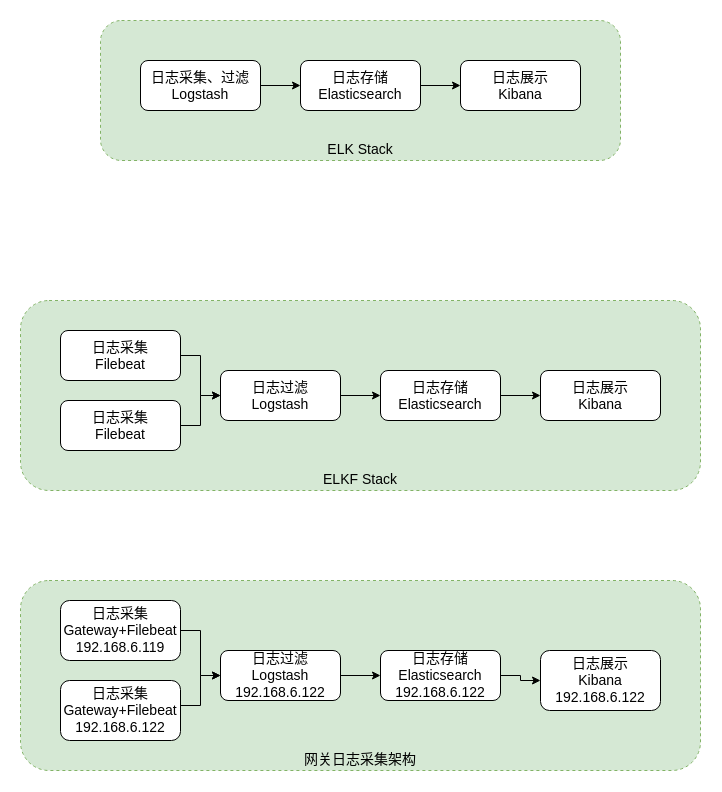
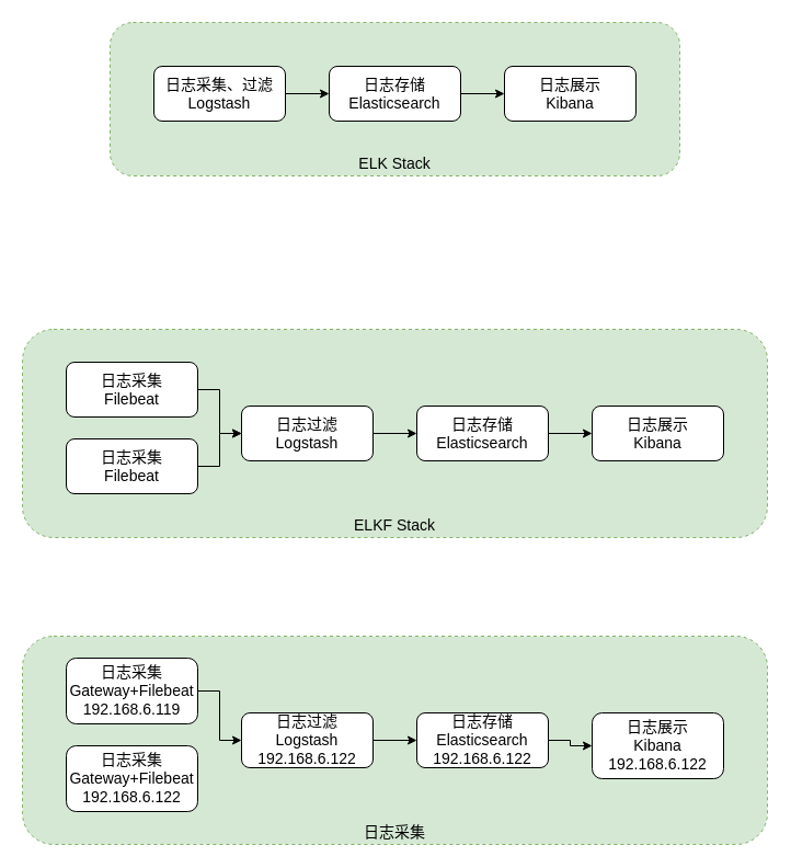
  <mxCell id="0" />
  <mxCell id="1" parent="0" />
  <mxCell id="2" value="ELK Stack" style="rounded=1;whiteSpace=wrap;html=1;fontSize=14;labelPosition=center;verticalLabelPosition=middle;align=center;verticalAlign=bottom;dashed=1;fillColor=#d5e8d4;strokeColor=#82b366;" parent="1" vertex="1"><mxGeometry x="100" y="20" width="520" height="140" as="geometry" /></mxCell>
  <mxCell id="3" style="edgeStyle=orthogonalEdgeStyle;rounded=0;orthogonalLoop=1;jettySize=auto;html=1;exitX=1;exitY=0.5;exitDx=0;exitDy=0;entryX=0;entryY=0.5;entryDx=0;entryDy=0;" parent="1" source="4" target="6" edge="1"><mxGeometry relative="1" as="geometry" /></mxCell>
  <mxCell id="4" value="日志采集、过滤&lt;br style=&quot;font-size: 14px;&quot;&gt;Logstash" style="rounded=1;whiteSpace=wrap;html=1;fontSize=14;" parent="1" vertex="1"><mxGeometry x="140" y="60" width="120" height="50" as="geometry" /></mxCell>
  <mxCell id="5" style="edgeStyle=orthogonalEdgeStyle;rounded=0;orthogonalLoop=1;jettySize=auto;html=1;exitX=1;exitY=0.5;exitDx=0;exitDy=0;" parent="1" source="6" target="7" edge="1"><mxGeometry relative="1" as="geometry" /></mxCell>
  <mxCell id="6" value="日志存储&lt;br style=&quot;font-size: 14px;&quot;&gt;Elasticsearch" style="rounded=1;whiteSpace=wrap;html=1;fontSize=14;" parent="1" vertex="1"><mxGeometry x="300" y="60" width="120" height="50" as="geometry" /></mxCell>
  <mxCell id="7" value="日志展示&lt;br style=&quot;font-size: 14px;&quot;&gt;Kibana" style="rounded=1;whiteSpace=wrap;html=1;fontSize=14;" parent="1" vertex="1"><mxGeometry x="460" y="60" width="120" height="50" as="geometry" /></mxCell>
  <mxCell id="8" value="ELKF Stack" style="rounded=1;whiteSpace=wrap;html=1;fontSize=14;labelPosition=center;verticalLabelPosition=middle;align=center;verticalAlign=bottom;dashed=1;fillColor=#d5e8d4;strokeColor=#82b366;" parent="1" vertex="1"><mxGeometry x="20" y="300" width="680" height="190" as="geometry" /></mxCell>
  <mxCell id="9" style="edgeStyle=orthogonalEdgeStyle;rounded=0;orthogonalLoop=1;jettySize=auto;html=1;exitX=1;exitY=0.5;exitDx=0;exitDy=0;entryX=0;entryY=0.5;entryDx=0;entryDy=0;" parent="1" source="10" target="12" edge="1"><mxGeometry relative="1" as="geometry" /></mxCell>
  <mxCell id="10" value="日志过滤&lt;br style=&quot;font-size: 14px&quot;&gt;Logstash" style="rounded=1;whiteSpace=wrap;html=1;fontSize=14;" parent="1" vertex="1"><mxGeometry x="220" y="370" width="120" height="50" as="geometry" /></mxCell>
  <mxCell id="11" style="edgeStyle=orthogonalEdgeStyle;rounded=0;orthogonalLoop=1;jettySize=auto;html=1;exitX=1;exitY=0.5;exitDx=0;exitDy=0;" parent="1" source="12" target="13" edge="1"><mxGeometry relative="1" as="geometry" /></mxCell>
  <mxCell id="12" value="日志存储&lt;br style=&quot;font-size: 14px;&quot;&gt;Elasticsearch" style="rounded=1;whiteSpace=wrap;html=1;fontSize=14;" parent="1" vertex="1"><mxGeometry x="380" y="370" width="120" height="50" as="geometry" /></mxCell>
  <mxCell id="13" value="日志展示&lt;br style=&quot;font-size: 14px;&quot;&gt;Kibana" style="rounded=1;whiteSpace=wrap;html=1;fontSize=14;" parent="1" vertex="1"><mxGeometry x="540" y="370" width="120" height="50" as="geometry" /></mxCell>
  <mxCell id="14" style="edgeStyle=orthogonalEdgeStyle;rounded=0;orthogonalLoop=1;jettySize=auto;html=1;exitX=1;exitY=0.5;exitDx=0;exitDy=0;entryX=0;entryY=0.5;entryDx=0;entryDy=0;fontSize=14;" parent="1" source="15" target="10" edge="1"><mxGeometry relative="1" as="geometry" /></mxCell>
  <mxCell id="15" value="日志采集&lt;br style=&quot;font-size: 14px&quot;&gt;Filebeat" style="rounded=1;whiteSpace=wrap;html=1;fontSize=14;" parent="1" vertex="1"><mxGeometry x="60" y="330" width="120" height="50" as="geometry" /></mxCell>
  <mxCell id="16" style="edgeStyle=orthogonalEdgeStyle;rounded=0;orthogonalLoop=1;jettySize=auto;html=1;exitX=1;exitY=0.5;exitDx=0;exitDy=0;fontSize=14;entryX=0;entryY=0.5;entryDx=0;entryDy=0;" parent="1" source="17" target="10" edge="1"><mxGeometry relative="1" as="geometry"><mxPoint x="220" y="390" as="targetPoint" /><Array as="points"><mxPoint x="200" y="425" /><mxPoint x="200" y="395" /></Array></mxGeometry></mxCell>
  <mxCell id="17" value="日志采集&lt;br&gt;Filebeat" style="rounded=1;whiteSpace=wrap;html=1;fontSize=14;" parent="1" vertex="1"><mxGeometry x="60" y="400" width="120" height="50" as="geometry" /></mxCell>
- <mxCell id="18" value="网关日志采集架构" style="rounded=1;whiteSpace=wrap;html=1;fontSize=14;labelPosition=center;verticalLabelPosition=middle;align=center;verticalAlign=bottom;dashed=1;fillColor=#d5e8d4;strokeColor=#82b366;" vertex="1" parent="1"><mxGeometry x="20" y="580" width="680" height="190" as="geometry" /></mxCell>
+ <mxCell id="18" value="日志采集" style="rounded=1;whiteSpace=wrap;html=1;fontSize=14;labelPosition=center;verticalLabelPosition=middle;align=center;verticalAlign=bottom;dashed=1;fillColor=#d5e8d4;strokeColor=#82b366;" vertex="1" parent="1"><mxGeometry x="20" y="580" width="680" height="190" as="geometry" /></mxCell>
  <mxCell id="19" style="edgeStyle=orthogonalEdgeStyle;rounded=0;orthogonalLoop=1;jettySize=auto;html=1;exitX=1;exitY=0.5;exitDx=0;exitDy=0;entryX=0;entryY=0.5;entryDx=0;entryDy=0;" edge="1" parent="1" source="20" target="22"><mxGeometry relative="1" as="geometry" /></mxCell>
  <mxCell id="20" value="日志过滤&lt;br style=&quot;font-size: 14px&quot;&gt;Logstash&lt;br&gt;192.168.6.122" style="rounded=1;whiteSpace=wrap;html=1;fontSize=14;" vertex="1" parent="1"><mxGeometry x="220" y="650" width="120" height="50" as="geometry" /></mxCell>
  <mxCell id="21" style="edgeStyle=orthogonalEdgeStyle;rounded=0;orthogonalLoop=1;jettySize=auto;html=1;exitX=1;exitY=0.5;exitDx=0;exitDy=0;" edge="1" parent="1" source="22" target="23"><mxGeometry relative="1" as="geometry" /></mxCell>
  <mxCell id="22" value="日志存储&lt;br style=&quot;font-size: 14px&quot;&gt;Elasticsearch&lt;br&gt;192.168.6.122" style="rounded=1;whiteSpace=wrap;html=1;fontSize=14;" vertex="1" parent="1"><mxGeometry x="380" y="650" width="120" height="50" as="geometry" /></mxCell>
  <mxCell id="23" value="日志展示&lt;br style=&quot;font-size: 14px&quot;&gt;Kibana&lt;br&gt;192.168.6.122" style="rounded=1;whiteSpace=wrap;html=1;fontSize=14;" vertex="1" parent="1"><mxGeometry x="540" y="650" width="120" height="60" as="geometry" /></mxCell>
  <mxCell id="24" style="edgeStyle=orthogonalEdgeStyle;rounded=0;orthogonalLoop=1;jettySize=auto;html=1;exitX=1;exitY=0.5;exitDx=0;exitDy=0;entryX=0;entryY=0.5;entryDx=0;entryDy=0;fontSize=14;" edge="1" parent="1" source="25" target="20"><mxGeometry relative="1" as="geometry" /></mxCell>
  <mxCell id="25" value="日志采集&lt;br style=&quot;font-size: 14px&quot;&gt;Gateway+Filebeat&lt;br&gt;192.168.6.119" style="rounded=1;whiteSpace=wrap;html=1;fontSize=14;" vertex="1" parent="1"><mxGeometry x="60" y="600" width="120" height="60" as="geometry" /></mxCell>
- <mxCell id="26" style="edgeStyle=orthogonalEdgeStyle;rounded=0;orthogonalLoop=1;jettySize=auto;html=1;exitX=1;exitY=0.5;exitDx=0;exitDy=0;fontSize=14;entryX=0;entryY=0.5;entryDx=0;entryDy=0;" edge="1" parent="1" source="27" target="20"><mxGeometry relative="1" as="geometry"><mxPoint x="220" y="670" as="targetPoint" /><Array as="points"><mxPoint x="200" y="705" /><mxPoint x="200" y="675" /></Array></mxGeometry></mxCell>
  <mxCell id="27" value="日志采集&lt;br&gt;Gateway+Filebeat&lt;br&gt;192.168.6.122" style="rounded=1;whiteSpace=wrap;html=1;fontSize=14;" vertex="1" parent="1"><mxGeometry x="60" y="680" width="120" height="60" as="geometry" /></mxCell>
